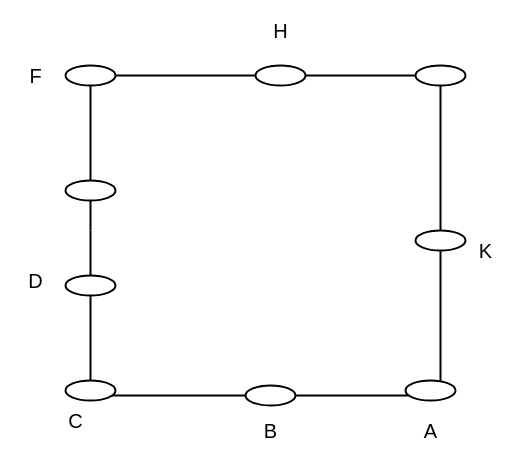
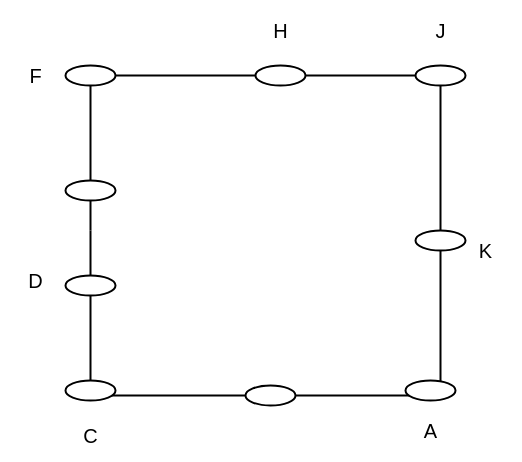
  <mxCell id="0" />
  <mxCell id="1" parent="0" />
  <mxCell id="2" value="" style="line;strokeWidth=2;direction=south;html=1;perimeter=backbonePerimeter;points=[];outlineConnect=0;" vertex="1" parent="1"><mxGeometry x="85" y="70" width="10" height="160" as="geometry" /></mxCell>
  <mxCell id="3" value="" style="line;strokeWidth=2;direction=south;html=1;perimeter=backbonePerimeter;points=[];outlineConnect=0;" vertex="1" parent="1"><mxGeometry x="85" y="230" width="10" height="160" as="geometry" /></mxCell>
  <mxCell id="4" value="" style="ellipse;whiteSpace=wrap;html=1;strokeWidth=2;" vertex="1" parent="1"><mxGeometry x="65" y="275" width="50" height="20" as="geometry" /></mxCell>
  <mxCell id="5" value="" style="ellipse;whiteSpace=wrap;html=1;strokeWidth=2;" vertex="1" parent="1"><mxGeometry x="65" y="180" width="50" height="20" as="geometry" /></mxCell>
  <mxCell id="6" value="" style="line;strokeWidth=2;html=1;" vertex="1" parent="1"><mxGeometry x="105" y="70" width="160" height="10" as="geometry" /></mxCell>
  <mxCell id="7" value="" style="line;strokeWidth=2;html=1;" vertex="1" parent="1"><mxGeometry x="285" y="70" width="160" height="10" as="geometry" /></mxCell>
  <mxCell id="8" value="" style="line;strokeWidth=2;direction=south;html=1;perimeter=backbonePerimeter;points=[];outlineConnect=0;" vertex="1" parent="1"><mxGeometry x="435" y="70" width="10" height="160" as="geometry" /></mxCell>
  <mxCell id="9" value="" style="line;strokeWidth=2;direction=south;html=1;perimeter=backbonePerimeter;points=[];outlineConnect=0;" vertex="1" parent="1"><mxGeometry x="435" y="230" width="10" height="160" as="geometry" /></mxCell>
  <mxCell id="10" value="" style="ellipse;whiteSpace=wrap;html=1;strokeWidth=2;" vertex="1" parent="1"><mxGeometry x="415" y="65" width="50" height="20" as="geometry" /></mxCell>
  <mxCell id="11" value="" style="ellipse;whiteSpace=wrap;html=1;strokeWidth=2;" vertex="1" parent="1"><mxGeometry x="65" y="65" width="50" height="20" as="geometry" /></mxCell>
  <mxCell id="12" value="" style="line;strokeWidth=2;html=1;" vertex="1" parent="1"><mxGeometry x="89" y="390" width="160" height="10" as="geometry" /></mxCell>
  <mxCell id="13" value="" style="line;strokeWidth=2;html=1;" vertex="1" parent="1"><mxGeometry x="275" y="390" width="160" height="10" as="geometry" /></mxCell>
  <mxCell id="14" value="" style="ellipse;whiteSpace=wrap;html=1;strokeWidth=2;" vertex="1" parent="1"><mxGeometry x="255" y="65" width="50" height="20" as="geometry" /></mxCell>
  <mxCell id="15" value="" style="ellipse;whiteSpace=wrap;html=1;strokeWidth=2;" vertex="1" parent="1"><mxGeometry x="65" y="380" width="50" height="20" as="geometry" /></mxCell>
  <mxCell id="16" value="" style="ellipse;whiteSpace=wrap;html=1;strokeWidth=2;" vertex="1" parent="1"><mxGeometry x="245" y="385" width="50" height="20" as="geometry" /></mxCell>
  <mxCell id="17" value="" style="ellipse;whiteSpace=wrap;html=1;strokeWidth=2;" vertex="1" parent="1"><mxGeometry x="405" y="380" width="50" height="20" as="geometry" /></mxCell>
  <mxCell id="18" value="" style="ellipse;whiteSpace=wrap;html=1;strokeWidth=2;" vertex="1" parent="1"><mxGeometry x="415" y="230" width="50" height="20" as="geometry" /></mxCell>
  <mxCell id="19" value="&lt;font style=&quot;font-size: 20px&quot;&gt;A&lt;/font&gt;" style="text;html=1;align=center;verticalAlign=middle;resizable=0;points=[];autosize=1;strokeColor=none;" vertex="1" parent="1"><mxGeometry x="415" y="420" width="30" height="20" as="geometry" /></mxCell>
- <mxCell id="20" value="&lt;font style=&quot;font-size: 20px&quot;&gt;B&lt;/font&gt;" style="text;html=1;align=center;verticalAlign=middle;resizable=0;points=[];autosize=1;strokeColor=none;" vertex="1" parent="1"><mxGeometry x="255" y="420" width="30" height="20" as="geometry" /></mxCell>
- <mxCell id="21" value="&lt;font style=&quot;font-size: 20px&quot;&gt;C&lt;/font&gt;" style="text;html=1;align=center;verticalAlign=middle;resizable=0;points=[];autosize=1;strokeColor=none;" vertex="1" parent="1"><mxGeometry x="60" y="410" width="30" height="20" as="geometry" /></mxCell>
+ <mxCell id="21" value="&lt;font style=&quot;font-size: 20px&quot;&gt;C&lt;/font&gt;" style="text;html=1;align=center;verticalAlign=middle;resizable=0;points=[];autosize=1;strokeColor=none;" vertex="1" parent="1"><mxGeometry x="75" y="425" width="30" height="20" as="geometry" /></mxCell>
  <mxCell id="22" value="&lt;font style=&quot;font-size: 20px&quot;&gt;D&lt;/font&gt;" style="text;html=1;align=center;verticalAlign=middle;resizable=0;points=[];autosize=1;strokeColor=none;" vertex="1" parent="1"><mxGeometry x="20" y="270" width="30" height="20" as="geometry" /></mxCell>
  <mxCell id="23" value="&lt;font style=&quot;font-size: 20px&quot;&gt;F&lt;/font&gt;" style="text;html=1;align=center;verticalAlign=middle;resizable=0;points=[];autosize=1;strokeColor=none;" vertex="1" parent="1"><mxGeometry x="20" y="65" width="30" height="20" as="geometry" /></mxCell>
  <mxCell id="24" value="&lt;font style=&quot;font-size: 20px&quot;&gt;H&lt;/font&gt;" style="text;html=1;align=center;verticalAlign=middle;resizable=0;points=[];autosize=1;strokeColor=none;" vertex="1" parent="1"><mxGeometry x="265" y="20" width="30" height="20" as="geometry" /></mxCell>
+ <mxCell id="25" value="&lt;font style=&quot;font-size: 20px&quot;&gt;J&lt;/font&gt;" style="text;html=1;align=center;verticalAlign=middle;resizable=0;points=[];autosize=1;strokeColor=none;" vertex="1" parent="1"><mxGeometry x="425" y="20" width="30" height="20" as="geometry" /></mxCell>
  <mxCell id="26" value="&lt;font style=&quot;font-size: 20px&quot;&gt;K&lt;/font&gt;" style="text;html=1;align=center;verticalAlign=middle;resizable=0;points=[];autosize=1;strokeColor=none;" vertex="1" parent="1"><mxGeometry x="470" y="240" width="30" height="20" as="geometry" /></mxCell>
